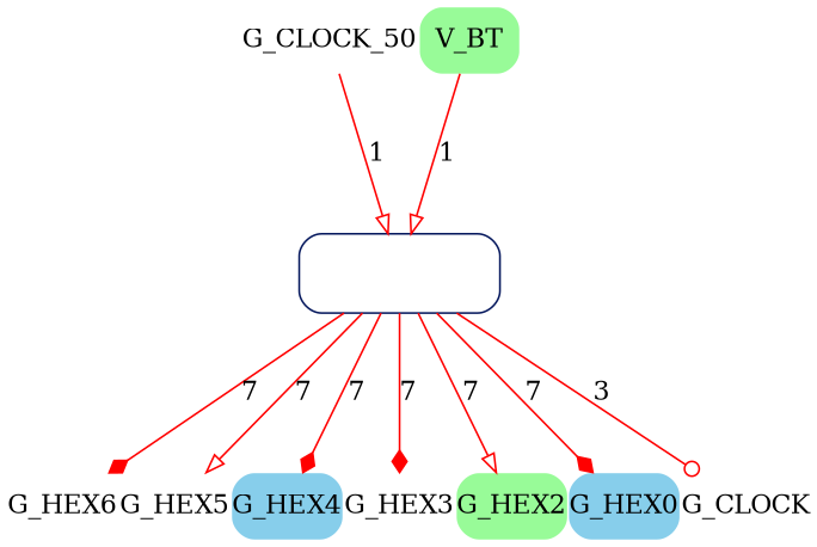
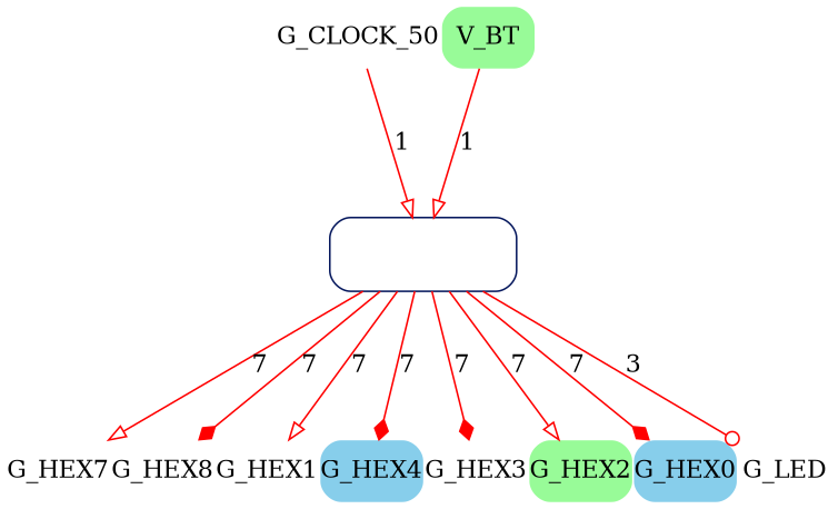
  digraph {
    bgcolor=white
    nodesep=0
    rankdir=TB
    ranksep=1
    splines=false
    node [color=transparent fillcolor=white fontcolor=black margin="0,0" shape=box style="rounded,filled"]
    edge [arrowhead=onormal color=red]
    Labsland [color="#07195E" fontcolor=white margin="0.3,0.2"]
-   G_HEX6
-   G_HEX5
+   G_HEX7
+   G_HEX6 [label=G_HEX8]
+   G_HEX5 [label=G_HEX1]
    G_HEX4 [fillcolor=skyblue]
    G_HEX3
    G_HEX2 [fillcolor=palegreen]
    G_HEX0 [fillcolor=skyblue]
-   G_LED [label=G_CLOCK]
+   G_LED
    G_CLOCK_50
    V_BT [fillcolor=palegreen]
+   Labsland -> G_HEX7 [label=7]
    Labsland -> G_HEX6 [arrowhead=diamond label=7]
    Labsland -> G_HEX5 [label=7]
    Labsland -> G_HEX4 [arrowhead=diamond label=7]
    Labsland -> G_HEX3 [arrowhead=diamond label=7]
    Labsland -> G_HEX2 [label=7]
    Labsland -> G_HEX0 [arrowhead=diamond label=7]
    Labsland -> G_LED [arrowhead=odot label=3]
    G_CLOCK_50 -> Labsland [label=1]
    V_BT -> Labsland [label=1]
  }
